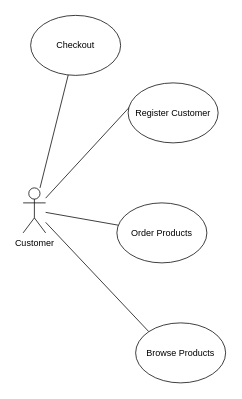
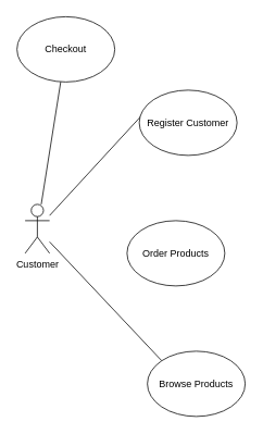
  <mxCell id="0" />
  <mxCell id="1" parent="0" />
  <mxCell id="2" style="rounded=0;orthogonalLoop=1;jettySize=auto;html=1;entryX=0.025;entryY=0.388;entryDx=0;entryDy=0;entryPerimeter=0;endArrow=none;endFill=0;" edge="1" parent="1" source="6" target="7"><mxGeometry relative="1" as="geometry" /></mxCell>
- <mxCell id="3" style="edgeStyle=none;rounded=0;orthogonalLoop=1;jettySize=auto;html=1;endArrow=none;endFill=0;" edge="1" parent="1" source="6" target="8"><mxGeometry relative="1" as="geometry" /></mxCell>
  <mxCell id="4" style="edgeStyle=none;rounded=0;orthogonalLoop=1;jettySize=auto;html=1;entryX=0;entryY=0;entryDx=0;entryDy=0;endArrow=none;endFill=0;" edge="1" parent="1" source="6" target="9"><mxGeometry relative="1" as="geometry" /></mxCell>
  <mxCell id="5" style="edgeStyle=none;rounded=0;orthogonalLoop=1;jettySize=auto;html=1;endArrow=none;endFill=0;" edge="1" parent="1" source="6" target="10"><mxGeometry relative="1" as="geometry" /></mxCell>
  <mxCell id="6" value="Customer" style="shape=umlActor;verticalLabelPosition=bottom;verticalAlign=top;html=1;outlineConnect=0;" parent="1" vertex="1"><mxGeometry x="30" y="250" width="30" height="60" as="geometry" /></mxCell>
  <mxCell id="7" value="Register Customer" style="ellipse;whiteSpace=wrap;html=1;" parent="1" vertex="1"><mxGeometry x="170" y="110" width="120" height="80" as="geometry" /></mxCell>
  <mxCell id="8" value="Order Products" style="ellipse;whiteSpace=wrap;html=1;" parent="1" vertex="1"><mxGeometry x="155" y="270" width="120" height="80" as="geometry" /></mxCell>
  <mxCell id="9" value="Browse Products" style="ellipse;whiteSpace=wrap;html=1;" parent="1" vertex="1"><mxGeometry x="180" y="430" width="120" height="80" as="geometry" /></mxCell>
- <mxCell id="10" value="Checkout" style="ellipse;whiteSpace=wrap;html=1;" vertex="1" parent="1"><mxGeometry x="40" y="20" width="120" height="80" as="geometry" /></mxCell>
+ <mxCell id="10" value="Checkout" style="ellipse;whiteSpace=wrap;html=1;" vertex="1" parent="1"><mxGeometry x="20" y="20" width="120" height="80" as="geometry" /></mxCell>
